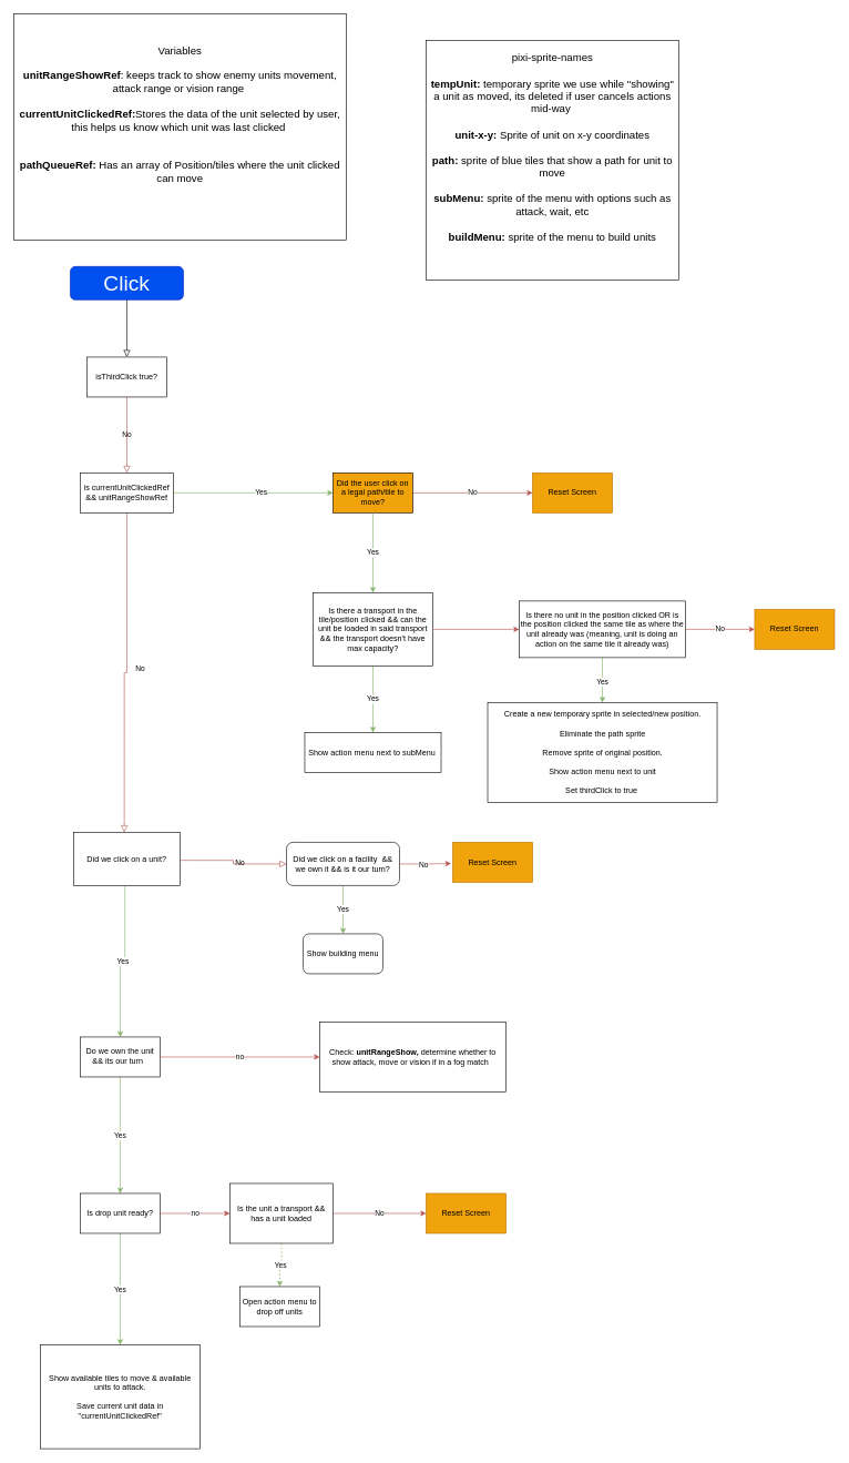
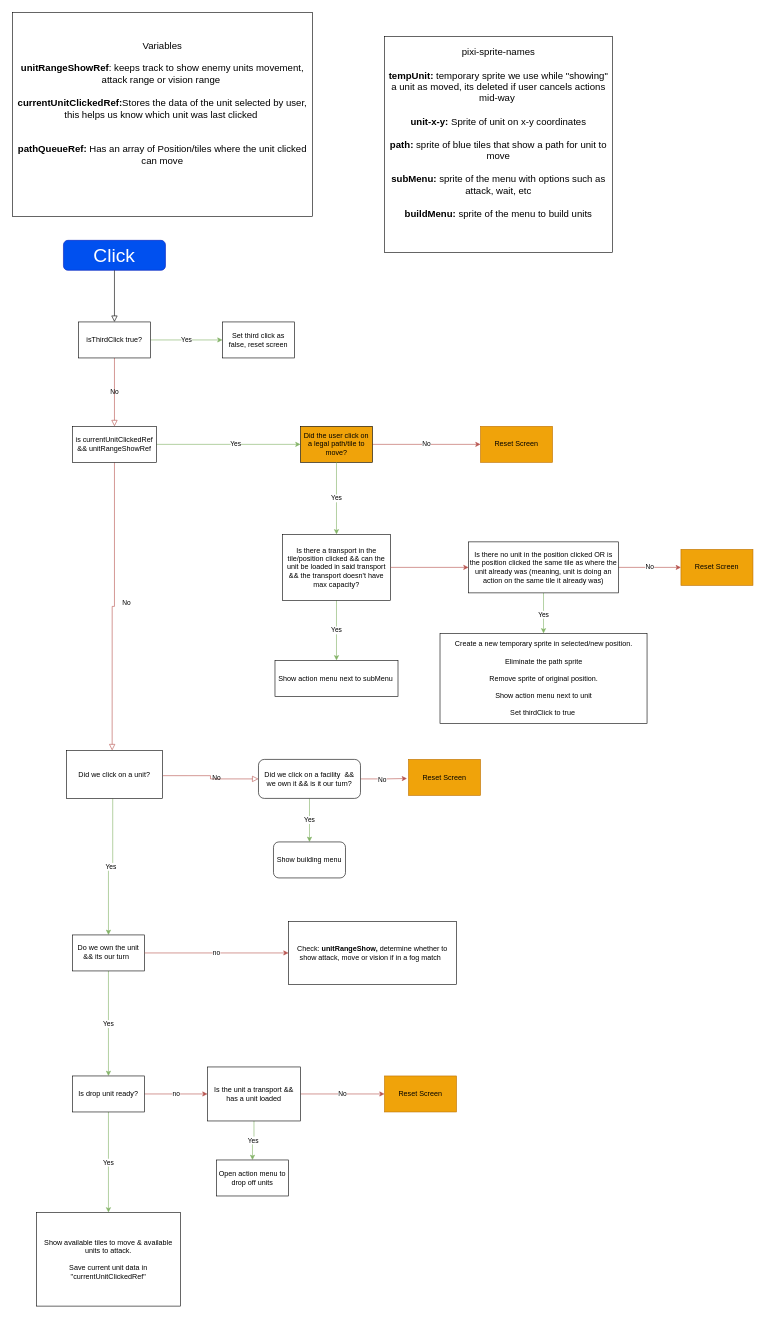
  <mxCell id="0" />
  <mxCell id="1" parent="0" />
  <mxCell id="2" value="No" style="rounded=0;html=1;jettySize=auto;orthogonalLoop=1;fontSize=11;endArrow=block;endFill=0;endSize=8;strokeWidth=1;shadow=0;labelBackgroundColor=none;edgeStyle=orthogonalEdgeStyle;entryX=0.476;entryY=0;entryDx=0;entryDy=0;entryPerimeter=0;fillColor=#f8cecc;gradientColor=#ea6b66;strokeColor=#b85450;" parent="1" source="27" target="42" edge="1"><mxGeometry x="-0.033" y="20" relative="1" as="geometry"><mxPoint x="192.488" y="1450.008" as="targetPoint" /><mxPoint as="offset" /></mxGeometry></mxCell>
  <mxCell id="3" value="Click" style="rounded=1;whiteSpace=wrap;html=1;fontSize=32;glass=0;strokeWidth=1;shadow=0;fillColor=#0050ef;fontColor=#ffffff;strokeColor=#001DBC;" parent="1" vertex="1"><mxGeometry x="105" y="400" width="170" height="50" as="geometry" /></mxCell>
  <mxCell id="4" value="No" style="edgeStyle=orthogonalEdgeStyle;rounded=0;html=1;jettySize=auto;orthogonalLoop=1;fontSize=11;endArrow=block;endFill=0;endSize=8;strokeWidth=1;shadow=0;labelBackgroundColor=none;exitX=1.006;exitY=0.526;exitDx=0;exitDy=0;exitPerimeter=0;fillColor=#f8cecc;gradientColor=#ea6b66;strokeColor=#b85450;" parent="1" source="42" target="9" edge="1"><mxGeometry y="10" relative="1" as="geometry"><mxPoint as="offset" /><mxPoint x="305" y="1297.5" as="sourcePoint" /></mxGeometry></mxCell>
  <mxCell id="5" value="Yes" style="edgeStyle=orthogonalEdgeStyle;rounded=0;orthogonalLoop=1;jettySize=auto;html=1;exitX=0.482;exitY=1.002;exitDx=0;exitDy=0;exitPerimeter=0;fillColor=#d5e8d4;strokeColor=#82b366;gradientColor=#97d077;" parent="1" source="42" target="12" edge="1"><mxGeometry relative="1" as="geometry"><mxPoint x="182.488" y="1382.492" as="sourcePoint" /></mxGeometry></mxCell>
  <mxCell id="6" value="" style="edgeStyle=orthogonalEdgeStyle;rounded=0;orthogonalLoop=1;jettySize=auto;html=1;entryX=-0.021;entryY=0.53;entryDx=0;entryDy=0;entryPerimeter=0;fillColor=#f8cecc;gradientColor=#ea6b66;strokeColor=#b85450;" parent="1" source="9" target="43" edge="1"><mxGeometry relative="1" as="geometry"><mxPoint x="630" y="1297.5" as="targetPoint" /></mxGeometry></mxCell>
  <mxCell id="7" value="No" style="edgeLabel;html=1;align=center;verticalAlign=middle;resizable=0;points=[];" parent="6" vertex="1" connectable="0"><mxGeometry x="-0.115" y="-1" relative="1" as="geometry"><mxPoint as="offset" /></mxGeometry></mxCell>
  <mxCell id="8" value="Yes" style="edgeStyle=orthogonalEdgeStyle;rounded=0;orthogonalLoop=1;jettySize=auto;html=1;entryX=0.5;entryY=0;entryDx=0;entryDy=0;fillColor=#d5e8d4;strokeColor=#82b366;gradientColor=#97d077;" parent="1" source="9" target="10" edge="1"><mxGeometry relative="1" as="geometry"><mxPoint x="460" y="1210" as="targetPoint" /></mxGeometry></mxCell>
  <mxCell id="9" value="Did we click on a facility&amp;nbsp; &amp;amp;&amp;amp; we own it &amp;amp;&amp;amp; is it our turn?" style="rounded=1;whiteSpace=wrap;html=1;fontSize=12;glass=0;strokeWidth=1;shadow=0;" parent="1" vertex="1"><mxGeometry x="430" y="1265" width="170" height="65" as="geometry" /></mxCell>
  <mxCell id="10" value="Show building menu" style="whiteSpace=wrap;html=1;rounded=1;glass=0;strokeWidth=1;shadow=0;" parent="1" vertex="1"><mxGeometry x="455" y="1402.5" width="120" height="60" as="geometry" /></mxCell>
  <mxCell id="11" value="Yes" style="edgeStyle=orthogonalEdgeStyle;rounded=0;orthogonalLoop=1;jettySize=auto;html=1;fillColor=#d5e8d4;strokeColor=#82b366;gradientColor=#97d077;" parent="1" source="12" target="17" edge="1"><mxGeometry relative="1" as="geometry"><mxPoint x="180" y="1792.5" as="targetPoint" /></mxGeometry></mxCell>
  <mxCell id="12" value="Do we own the unit &amp;amp;&amp;amp; its our turn&amp;nbsp;&amp;nbsp;" style="whiteSpace=wrap;html=1;shadow=0;strokeWidth=1;spacing=6;spacingTop=-4;" parent="1" vertex="1"><mxGeometry x="120" y="1557.5" width="120" height="60" as="geometry" /></mxCell>
  <mxCell id="13" value="no" style="edgeStyle=orthogonalEdgeStyle;rounded=0;orthogonalLoop=1;jettySize=auto;html=1;fillColor=#f8cecc;gradientColor=#ea6b66;strokeColor=#b85450;" parent="1" source="12" target="14" edge="1"><mxGeometry relative="1" as="geometry"><mxPoint x="240" y="1587.5" as="sourcePoint" /><mxPoint x="550" y="1587.5" as="targetPoint" /></mxGeometry></mxCell>
  <mxCell id="14" value="&lt;font style=&quot;font-size: 12px;&quot;&gt;Check:&amp;nbsp;&lt;b style=&quot;&quot;&gt;unitRangeShow, &lt;/b&gt;determine whether to show attack, move or vision if in a fog match&lt;/font&gt;&amp;nbsp;&amp;nbsp;" style="rounded=0;whiteSpace=wrap;html=1;" parent="1" vertex="1"><mxGeometry x="480" y="1535" width="280" height="105" as="geometry" /></mxCell>
  <mxCell id="15" value="no" style="edgeStyle=orthogonalEdgeStyle;rounded=0;orthogonalLoop=1;jettySize=auto;html=1;fillColor=#f8cecc;gradientColor=#ea6b66;strokeColor=#b85450;" parent="1" source="17" target="20" edge="1"><mxGeometry relative="1" as="geometry" /></mxCell>
  <mxCell id="16" value="Yes" style="edgeStyle=orthogonalEdgeStyle;rounded=0;orthogonalLoop=1;jettySize=auto;html=1;fillColor=#d5e8d4;strokeColor=#82b366;gradientColor=#97d077;" parent="1" source="17" target="22" edge="1"><mxGeometry relative="1" as="geometry" /></mxCell>
  <mxCell id="17" value="Is drop unit ready?" style="rounded=0;whiteSpace=wrap;html=1;" parent="1" vertex="1"><mxGeometry x="120" y="1792.5" width="120" height="60" as="geometry" /></mxCell>
- <mxCell id="18" value="Yes" style="edgeStyle=orthogonalEdgeStyle;rounded=0;orthogonalLoop=1;jettySize=auto;html=1;fillColor=#d5e8d4;strokeColor=#82b366;gradientColor=#97d077;dashed=1;" parent="1" source="20" target="21" edge="1"><mxGeometry relative="1" as="geometry" /></mxCell>
+ <mxCell id="18" value="Yes" style="edgeStyle=orthogonalEdgeStyle;rounded=0;orthogonalLoop=1;jettySize=auto;html=1;fillColor=#d5e8d4;strokeColor=#82b366;gradientColor=#97d077;" parent="1" source="20" target="21" edge="1"><mxGeometry relative="1" as="geometry" /></mxCell>
  <mxCell id="19" value="No" style="edgeStyle=orthogonalEdgeStyle;rounded=0;orthogonalLoop=1;jettySize=auto;html=1;entryX=0;entryY=0.5;entryDx=0;entryDy=0;fillColor=#f8cecc;gradientColor=#ea6b66;strokeColor=#b85450;" parent="1" source="20" target="44" edge="1"><mxGeometry relative="1" as="geometry"><mxPoint x="630" y="1822.5" as="targetPoint" /></mxGeometry></mxCell>
  <mxCell id="20" value="Is the unit a transport &amp;amp;&amp;amp; has a unit loaded" style="rounded=0;whiteSpace=wrap;html=1;" parent="1" vertex="1"><mxGeometry x="345" y="1777.5" width="155" height="90" as="geometry" /></mxCell>
  <mxCell id="21" value="Open action menu to drop off units" style="rounded=0;whiteSpace=wrap;html=1;" parent="1" vertex="1"><mxGeometry x="360" y="1932.5" width="120" height="60" as="geometry" /></mxCell>
  <mxCell id="22" value="Show available tiles to move &amp;amp; available units to attack.&lt;div&gt;&lt;br&gt;&lt;/div&gt;&lt;div&gt;Save current unit data in &quot;currentUnitClickedRef&quot;&lt;/div&gt;" style="whiteSpace=wrap;html=1;rounded=0;" parent="1" vertex="1"><mxGeometry x="60" y="2020" width="240" height="156" as="geometry" /></mxCell>
  <mxCell id="23" value="Variables&lt;div style=&quot;font-size: 16px;&quot;&gt;&lt;br style=&quot;font-size: 16px;&quot;&gt;&lt;div style=&quot;font-size: 16px;&quot;&gt;&lt;b style=&quot;font-size: 16px;&quot;&gt;unitRangeShowRef&lt;/b&gt;: keeps track to show enemy units movement, attack range or vision range&amp;nbsp;&lt;/div&gt;&lt;/div&gt;&lt;div style=&quot;font-size: 16px;&quot;&gt;&lt;br style=&quot;font-size: 16px;&quot;&gt;&lt;/div&gt;&lt;div style=&quot;font-size: 16px;&quot;&gt;&lt;b style=&quot;font-size: 16px;&quot;&gt;currentUnitClickedRef:&lt;/b&gt;Stores the data of the unit selected by user, this helps us know which unit was last clicked&amp;nbsp;&lt;/div&gt;&lt;div style=&quot;font-size: 16px;&quot;&gt;&lt;br&gt;&lt;/div&gt;&lt;div style=&quot;font-size: 16px;&quot;&gt;&lt;br style=&quot;font-size: 16px;&quot;&gt;&lt;/div&gt;&lt;div style=&quot;font-size: 16px;&quot;&gt;&lt;b style=&quot;font-size: 16px;&quot;&gt;pathQueueRef:&lt;/b&gt;&amp;nbsp;Has an array of Position/tiles where the unit clicked can move&lt;/div&gt;&lt;div style=&quot;font-size: 16px;&quot;&gt;&lt;br style=&quot;font-size: 16px;&quot;&gt;&lt;/div&gt;&lt;div style=&quot;font-size: 16px;&quot;&gt;&lt;br style=&quot;font-size: 16px;&quot;&gt;&lt;/div&gt;" style="rounded=0;whiteSpace=wrap;html=1;fontSize=16;" parent="1" vertex="1"><mxGeometry x="20" y="20" width="500" height="340" as="geometry" /></mxCell>
  <mxCell id="24" value="No" style="rounded=0;html=1;jettySize=auto;orthogonalLoop=1;fontSize=11;endArrow=block;endFill=0;endSize=8;strokeWidth=1;shadow=0;labelBackgroundColor=none;edgeStyle=orthogonalEdgeStyle;fillColor=#f8cecc;gradientColor=#ea6b66;strokeColor=#b85450;" parent="1" source="47" target="27" edge="1"><mxGeometry relative="1" as="geometry"><mxPoint x="190" y="450" as="sourcePoint" /><mxPoint x="190" y="1460" as="targetPoint" /></mxGeometry></mxCell>
  <mxCell id="25" value="" style="edgeStyle=orthogonalEdgeStyle;rounded=0;orthogonalLoop=1;jettySize=auto;html=1;fillColor=#d5e8d4;strokeColor=#82b366;gradientColor=#97d077;" parent="1" source="27" target="30" edge="1"><mxGeometry relative="1" as="geometry" /></mxCell>
  <mxCell id="26" value="Yes" style="edgeLabel;html=1;align=center;verticalAlign=middle;resizable=0;points=[];" parent="25" vertex="1" connectable="0"><mxGeometry x="0.089" y="2" relative="1" as="geometry"><mxPoint as="offset" /></mxGeometry></mxCell>
  <mxCell id="27" value="is currentUnitClickedRef &amp;amp;&amp;amp; unitRangeShowRef" style="rounded=0;whiteSpace=wrap;html=1;" parent="1" vertex="1"><mxGeometry x="120" y="710" width="140" height="60" as="geometry" /></mxCell>
  <mxCell id="28" value="Yes" style="edgeStyle=orthogonalEdgeStyle;rounded=0;orthogonalLoop=1;jettySize=auto;html=1;fillColor=#d5e8d4;strokeColor=#82b366;gradientColor=#97d077;" parent="1" source="35" target="31" edge="1"><mxGeometry relative="1" as="geometry" /></mxCell>
  <mxCell id="29" value="No" style="edgeStyle=orthogonalEdgeStyle;rounded=0;orthogonalLoop=1;jettySize=auto;html=1;fillColor=#f8cecc;gradientColor=#ea6b66;strokeColor=#b85450;" parent="1" source="30" target="32" edge="1"><mxGeometry relative="1" as="geometry" /></mxCell>
  <mxCell id="30" value="Did the user click on a legal path/tile to move?" style="whiteSpace=wrap;html=1;rounded=0;fillColor=#f0a30a;" parent="1" vertex="1"><mxGeometry x="500" y="710" width="120" height="60" as="geometry" /></mxCell>
  <mxCell id="31" value="Show action menu next to subMenu&amp;nbsp;" style="whiteSpace=wrap;html=1;rounded=0;" parent="1" vertex="1"><mxGeometry x="457.5" y="1100" width="205" height="60" as="geometry" /></mxCell>
  <mxCell id="32" value="Reset Screen" style="whiteSpace=wrap;html=1;rounded=0;fillColor=#f0a30a;strokeColor=#BD7000;fontColor=#000000;" parent="1" vertex="1"><mxGeometry x="800" y="710" width="120" height="60" as="geometry" /></mxCell>
  <mxCell id="33" value="Yes" style="edgeStyle=orthogonalEdgeStyle;rounded=0;orthogonalLoop=1;jettySize=auto;html=1;fillColor=#d5e8d4;strokeColor=#82b366;gradientColor=#97d077;" parent="1" source="30" target="35" edge="1"><mxGeometry relative="1" as="geometry"><mxPoint x="560" y="770" as="sourcePoint" /><mxPoint x="560" y="1100" as="targetPoint" /></mxGeometry></mxCell>
  <mxCell id="34" value="Yes" style="edgeStyle=orthogonalEdgeStyle;rounded=0;orthogonalLoop=1;jettySize=auto;html=1;fillColor=#d5e8d4;strokeColor=#82b366;gradientColor=#97d077;" parent="1" source="40" target="36" edge="1"><mxGeometry x="0.061" relative="1" as="geometry"><mxPoint as="offset" /></mxGeometry></mxCell>
  <mxCell id="35" value="Is there a transport in the tile/position clicked &amp;amp;&amp;amp; can the unit be loaded in said transport &amp;amp;&amp;amp; the transport doesn't have max capacity?" style="rounded=0;whiteSpace=wrap;html=1;" parent="1" vertex="1"><mxGeometry x="470" y="890" width="180" height="110" as="geometry" /></mxCell>
  <mxCell id="36" value="Create a new temporary sprite in selected/new position.&lt;div&gt;&lt;br&gt;&lt;/div&gt;&lt;div&gt;Eliminate the path sprite&lt;/div&gt;&lt;div&gt;&lt;br&gt;&lt;/div&gt;&lt;div&gt;Remove sprite of original position.&lt;/div&gt;&lt;div&gt;&lt;br&gt;&lt;/div&gt;&lt;div&gt;Show action menu next to unit&lt;/div&gt;&lt;div&gt;&lt;br&gt;&lt;/div&gt;&lt;div&gt;Set thirdClick to true&amp;nbsp;&lt;/div&gt;" style="rounded=0;whiteSpace=wrap;html=1;" parent="1" vertex="1"><mxGeometry x="732.5" y="1055" width="345" height="150" as="geometry" /></mxCell>
  <mxCell id="37" value="pixi-sprite-names&lt;div style=&quot;font-size: 16px;&quot;&gt;&lt;br style=&quot;font-size: 16px;&quot;&gt;&lt;div style=&quot;font-size: 16px;&quot;&gt;&lt;b style=&quot;font-size: 16px;&quot;&gt;tempUnit:&lt;/b&gt;&amp;nbsp;temporary sprite we use while &quot;showing&quot; a unit as moved, its deleted if user cancels actions mid-way&amp;nbsp;&lt;/div&gt;&lt;/div&gt;&lt;div style=&quot;font-size: 16px;&quot;&gt;&lt;br style=&quot;font-size: 16px;&quot;&gt;&lt;/div&gt;&lt;div style=&quot;font-size: 16px;&quot;&gt;&lt;b style=&quot;font-size: 16px;&quot;&gt;unit-x-y:&lt;/b&gt;&amp;nbsp;Sprite of unit on x-y coordinates&lt;/div&gt;&lt;div style=&quot;font-size: 16px;&quot;&gt;&lt;br style=&quot;font-size: 16px;&quot;&gt;&lt;/div&gt;&lt;div style=&quot;font-size: 16px;&quot;&gt;&lt;b style=&quot;font-size: 16px;&quot;&gt;path:&lt;/b&gt;&amp;nbsp;sprite of blue tiles that show a path for unit to move&lt;/div&gt;&lt;div style=&quot;font-size: 16px;&quot;&gt;&lt;br style=&quot;font-size: 16px;&quot;&gt;&lt;/div&gt;&lt;div style=&quot;font-size: 16px;&quot;&gt;&lt;b style=&quot;font-size: 16px;&quot;&gt;subMenu: &lt;/b&gt;sprite of&lt;b style=&quot;font-size: 16px;&quot;&gt;&amp;nbsp;&lt;/b&gt;the menu with options such as attack, wait, etc&lt;/div&gt;&lt;div style=&quot;font-size: 16px;&quot;&gt;&lt;br style=&quot;font-size: 16px;&quot;&gt;&lt;/div&gt;&lt;div style=&quot;font-size: 16px;&quot;&gt;&lt;b style=&quot;font-size: 16px;&quot;&gt;buildMenu:&lt;/b&gt;&amp;nbsp;sprite of the menu to build units&lt;/div&gt;&lt;div style=&quot;font-size: 16px;&quot;&gt;&lt;br style=&quot;font-size: 16px;&quot;&gt;&lt;/div&gt;&lt;div style=&quot;font-size: 16px;&quot;&gt;&lt;br style=&quot;font-size: 16px;&quot;&gt;&lt;/div&gt;" style="rounded=0;whiteSpace=wrap;html=1;fontSize=16;" vertex="1" parent="1"><mxGeometry x="640" y="60" width="380" height="360" as="geometry" /></mxCell>
  <mxCell id="38" value="" style="edgeStyle=orthogonalEdgeStyle;rounded=0;orthogonalLoop=1;jettySize=auto;html=1;fillColor=#f8cecc;gradientColor=#ea6b66;strokeColor=#b85450;" edge="1" parent="1" source="35" target="40"><mxGeometry relative="1" as="geometry"><mxPoint x="650" y="945" as="sourcePoint" /><mxPoint x="1140" y="945" as="targetPoint" /></mxGeometry></mxCell>
  <mxCell id="39" value="No" style="edgeStyle=orthogonalEdgeStyle;rounded=0;orthogonalLoop=1;jettySize=auto;html=1;entryX=0;entryY=0.5;entryDx=0;entryDy=0;fillColor=#f8cecc;gradientColor=#ea6b66;strokeColor=#b85450;" edge="1" parent="1" source="40" target="41"><mxGeometry relative="1" as="geometry"><mxPoint x="1130" y="945" as="targetPoint" /></mxGeometry></mxCell>
  <mxCell id="40" value="Is there no unit in the position clicked OR is the position clicked the same tile as where the unit already was (meaning, unit is doing an action on the same tile it already was)" style="rounded=0;whiteSpace=wrap;html=1;" vertex="1" parent="1"><mxGeometry x="780" y="902.5" width="250" height="85" as="geometry" /></mxCell>
  <mxCell id="41" value="Reset Screen" style="whiteSpace=wrap;html=1;rounded=0;fillColor=#f0a30a;strokeColor=#BD7000;fontColor=#000000;" vertex="1" parent="1"><mxGeometry x="1134" y="915" width="120" height="60" as="geometry" /></mxCell>
  <mxCell id="42" value="Did we click on a unit?" style="rounded=0;whiteSpace=wrap;html=1;" vertex="1" parent="1"><mxGeometry x="110" y="1250" width="160" height="80" as="geometry" /></mxCell>
  <mxCell id="43" value="Reset Screen" style="whiteSpace=wrap;html=1;rounded=0;fillColor=#f0a30a;strokeColor=#BD7000;fontColor=#000000;" vertex="1" parent="1"><mxGeometry x="680" y="1265" width="120" height="60" as="geometry" /></mxCell>
  <mxCell id="44" value="Reset Screen" style="whiteSpace=wrap;html=1;rounded=0;fillColor=#f0a30a;strokeColor=#BD7000;fontColor=#000000;" vertex="1" parent="1"><mxGeometry x="640" y="1792.5" width="120" height="60" as="geometry" /></mxCell>
  <mxCell id="45" value="" style="rounded=0;html=1;jettySize=auto;orthogonalLoop=1;fontSize=11;endArrow=block;endFill=0;endSize=8;strokeWidth=1;shadow=0;labelBackgroundColor=none;edgeStyle=orthogonalEdgeStyle;" edge="1" parent="1" source="3" target="47"><mxGeometry relative="1" as="geometry"><mxPoint x="190" y="450" as="sourcePoint" /><mxPoint x="190" y="710" as="targetPoint" /></mxGeometry></mxCell>
+ <mxCell id="46" value="Yes" style="edgeStyle=orthogonalEdgeStyle;rounded=0;orthogonalLoop=1;jettySize=auto;html=1;fillColor=#d5e8d4;gradientColor=#97d077;strokeColor=#82b366;" edge="1" parent="1" source="47" target="48"><mxGeometry relative="1" as="geometry" /></mxCell>
  <mxCell id="47" value="isThirdClick true?" style="rounded=0;whiteSpace=wrap;html=1;" vertex="1" parent="1"><mxGeometry x="130" y="536" width="120" height="60" as="geometry" /></mxCell>
+ <mxCell id="48" value="Set third click as false, reset screen" style="whiteSpace=wrap;html=1;rounded=0;" vertex="1" parent="1"><mxGeometry x="370" y="536" width="120" height="60" as="geometry" /></mxCell>
